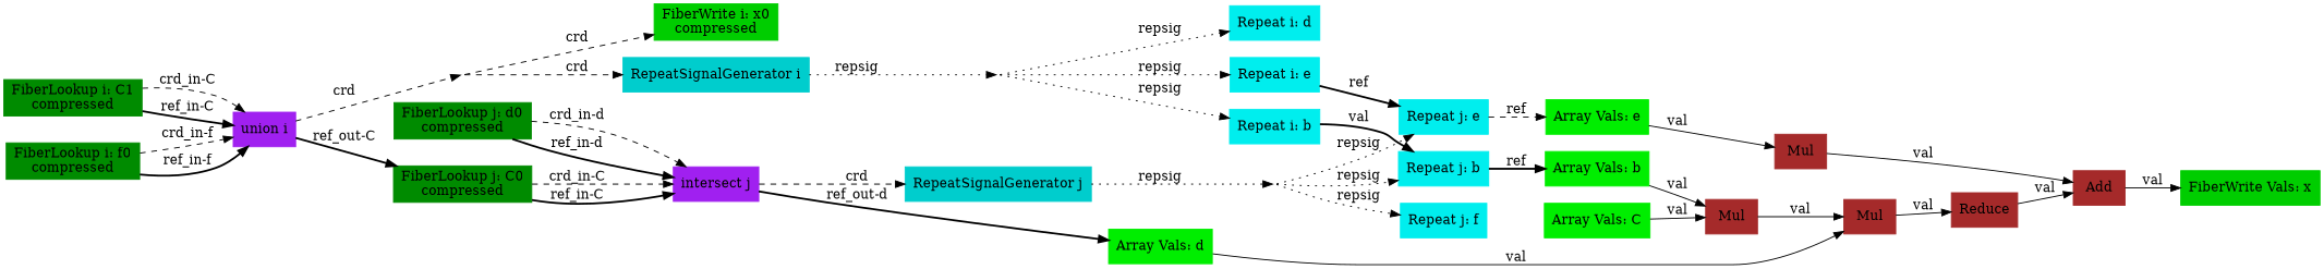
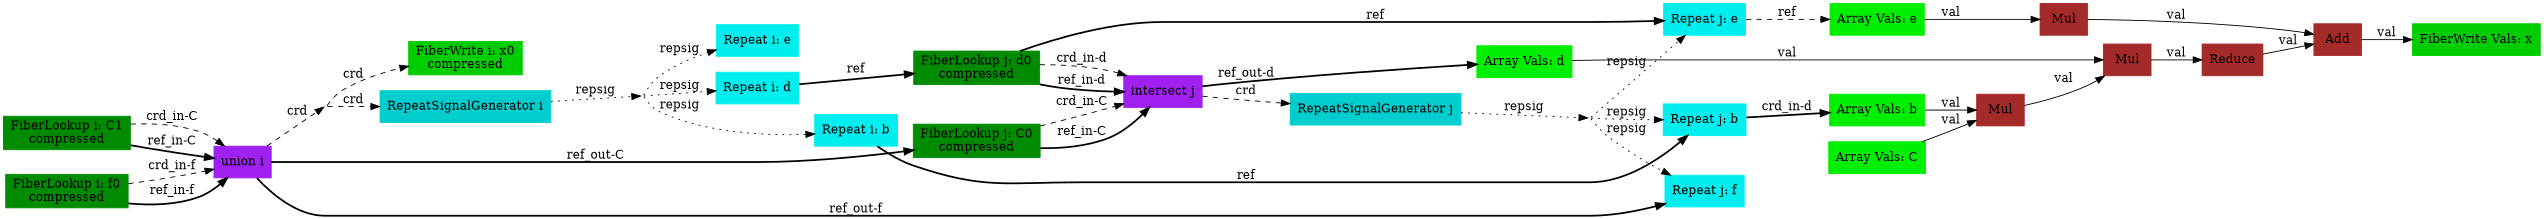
  digraph {
    rankdir=LR
    node [color=cyan2 shape=box style=filled type=repeat]
    edge [style=bold type=ref]
    n1 [color=green4 format=compressed index=i label="FiberLookup i: C1\ncompressed" root=true src=true tensor=C type=fiberlookup]
    n2 [color=purple index=i label="union i" type=union]
    25 [shape=point style=invis type=broadcast color=""]
    n4 [index=j label="Repeat j: f" root=false tensor=f]
    n5 [color=green4 format=compressed index=j label="FiberLookup j: C0\ncompressed" root=false src=true tensor=C type=fiberlookup]
    n6 [color=green3 crdsize=C1_dim format=compressed index=i label="FiberWrite i: x0\ncompressed" segsize=2 sink=true tensor=x type=fiberwrite]
    n7 [color=cyan3 index=i label="RepeatSignalGenerator i" type=repsiggen]
    n8 [color=purple index=j label="intersect j" type=intersect]
    23 [shape=point style=invis type=broadcast color=""]
    n10 [index=i label="Repeat i: b" root=true tensor=b]
    n11 [index=i label="Repeat i: d" root=true tensor=d]
    n12 [index=i label="Repeat i: e" root=true tensor=e]
    n13 [index=j label="Repeat j: b" root=false tensor=b]
    n14 [color=green4 format=compressed index=j label="FiberLookup j: d0\ncompressed" root=false src=true tensor=d type=fiberlookup]
    n15 [index=j label="Repeat j: e" root=false tensor=e]
    n16 [color=green2 label="Array Vals: b" tensor=b type=arrayvals]
    n17 [color=brown label=Mul type=mul]
    n18 [color=brown label=Mul type=mul]
    n19 [color=brown label=Reduce type=reduce]
    n20 [color=brown label=Add sub=0 type=add]
    n21 [color=green3 label="FiberWrite Vals: x" sink=true tensor=x type=fiberwrite]
    n22 [color=cyan3 index=j label="RepeatSignalGenerator j" type=repsiggen]
    n23 [color=green2 label="Array Vals: d" tensor=d type=arrayvals]
    15 [shape=point style=invis type=broadcast color=""]
    n25 [color=green2 label="Array Vals: C" tensor=C type=arrayvals]
    n26 [color=green2 label="Array Vals: e" tensor=e type=arrayvals]
    n27 [color=brown label=Mul type=mul]
    n28 [color=green4 format=compressed index=i label="FiberLookup i: f0\ncompressed" root=true src=true tensor=f type=fiberlookup]
    n1 -> n2 [label="crd_in-C" style=dashed type=crd]
    n1 -> n2 [label="ref_in-C"]
    n2 -> 25 [label=crd style=dashed type=crd]
+   n2 -> n4 [label="ref_out-f"]
    n2 -> n5 [label="ref_out-C"]
    25 -> n6 [label=crd style=dashed type=crd]
    25 -> n7 [label=crd style=dashed type=crd]
    n5 -> n8 [label="crd_in-C" style=dashed type=crd]
    n5 -> n8 [label="ref_in-C"]
    n7 -> 23 [label=repsig style=dotted type=repsig]
    n8 -> n22 [label=crd style=dashed type=crd]
    n8 -> n23 [label="ref_out-d"]
    23 -> n10 [label=repsig style=dotted type=repsig]
    23 -> n11 [label=repsig style=dotted type=repsig]
    23 -> n12 [label=repsig style=dotted type=repsig]
-   n10 -> n13 [label=val]
-   n12 -> n15 [label=ref]
-   n13 -> n16 [label=ref]
+   n10 -> n13 [label=ref]
+   n11 -> n14 [label=ref]
+   n14 -> n15 [label=ref]
+   n13 -> n16 [label="crd_in-d"]
    n14 -> n8 [label="crd_in-d" style=dashed type=crd]
    n14 -> n8 [label="ref_in-d"]
    n15 -> n26 [label=ref style=dashed]
    n16 -> n17 [label=val type=val style=""]
    n17 -> n18 [label=val type=val style=""]
    n18 -> n19 [label=val type=val style=""]
    n19 -> n20 [label=val type=val style=""]
    n20 -> n21 [label=val type=val style=""]
    n22 -> 15 [label=repsig style=dotted type=repsig]
    n23 -> n18 [label=val type=val style=""]
    15 -> n4 [label=repsig style=dotted type=repsig]
    15 -> n13 [label=repsig style=dotted type=repsig]
    15 -> n15 [label=repsig style=dotted type=repsig]
    n25 -> n17 [label=val type=val style=""]
    n26 -> n27 [label=val type=val style=""]
    n27 -> n20 [label=val type=val style=""]
    n28 -> n2 [label="crd_in-f" style=dashed type=crd]
    n28 -> n2 [label="ref_in-f"]
  }
